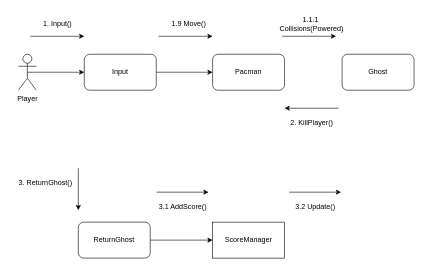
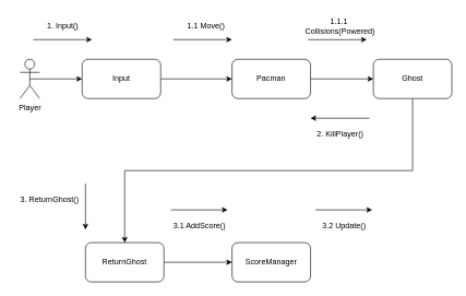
  <mxCell id="0" />
  <mxCell id="1" parent="0" />
  <mxCell id="2" style="edgeStyle=orthogonalEdgeStyle;rounded=0;orthogonalLoop=1;jettySize=auto;html=1;exitX=1;exitY=0.5;exitDx=0;exitDy=0;entryX=0;entryY=0.5;entryDx=0;entryDy=0;" edge="1" parent="1" source="3" target="7"><mxGeometry relative="1" as="geometry" /></mxCell>
- <mxCell id="3" value="Input" style="rounded=1;whiteSpace=wrap;html=1;" vertex="1" parent="1"><mxGeometry x="140" y="90" width="120" height="60" as="geometry" /></mxCell>
+ <mxCell id="3" value="Input" style="rounded=1;whiteSpace=wrap;html=1;" vertex="1" parent="1"><mxGeometry x="125" y="90" width="120" height="60" as="geometry" /></mxCell>
  <mxCell id="4" style="edgeStyle=orthogonalEdgeStyle;rounded=0;orthogonalLoop=1;jettySize=auto;html=1;exitX=0.5;exitY=0.5;exitDx=0;exitDy=0;exitPerimeter=0;entryX=0;entryY=0.5;entryDx=0;entryDy=0;" edge="1" parent="1" source="5" target="3"><mxGeometry relative="1" as="geometry" /></mxCell>
  <mxCell id="5" value="Player" style="shape=umlActor;verticalLabelPosition=bottom;verticalAlign=top;html=1;outlineConnect=0;" vertex="1" parent="1"><mxGeometry x="30" y="90" width="30" height="60" as="geometry" /></mxCell>
+ <mxCell id="6" style="edgeStyle=orthogonalEdgeStyle;rounded=0;orthogonalLoop=1;jettySize=auto;html=1;exitX=1;exitY=0.5;exitDx=0;exitDy=0;entryX=0;entryY=0.5;entryDx=0;entryDy=0;" edge="1" parent="1" source="7" target="9"><mxGeometry relative="1" as="geometry" /></mxCell>
  <mxCell id="7" value="Pacman" style="rounded=1;whiteSpace=wrap;html=1;" vertex="1" parent="1"><mxGeometry x="354" y="90" width="120" height="60" as="geometry" /></mxCell>
+ <mxCell id="8" style="edgeStyle=orthogonalEdgeStyle;rounded=0;orthogonalLoop=1;jettySize=auto;html=1;exitX=0.5;exitY=1;exitDx=0;exitDy=0;entryX=0.5;entryY=0;entryDx=0;entryDy=0;" edge="1" parent="1" source="9" target="11"><mxGeometry relative="1" as="geometry" /></mxCell>
  <mxCell id="9" value="Ghost" style="rounded=1;whiteSpace=wrap;html=1;" vertex="1" parent="1"><mxGeometry x="570" y="90" width="120" height="60" as="geometry" /></mxCell>
  <mxCell id="10" style="edgeStyle=orthogonalEdgeStyle;rounded=0;orthogonalLoop=1;jettySize=auto;html=1;exitX=1;exitY=0.5;exitDx=0;exitDy=0;entryX=0;entryY=0.5;entryDx=0;entryDy=0;" edge="1" parent="1" source="11" target="12"><mxGeometry relative="1" as="geometry" /></mxCell>
  <mxCell id="11" value="ReturnGhost" style="rounded=1;whiteSpace=wrap;html=1;" vertex="1" parent="1"><mxGeometry x="130" y="370" width="120" height="60" as="geometry" /></mxCell>
- <mxCell id="12" value="ScoreManager" style="whiteSpace=wrap;html=1;rounded=0;" vertex="1" parent="1"><mxGeometry x="354" y="370" width="120" height="60" as="geometry" /></mxCell>
+ <mxCell id="12" value="ScoreManager" style="rounded=1;whiteSpace=wrap;html=1;" vertex="1" parent="1"><mxGeometry x="354" y="370" width="120" height="60" as="geometry" /></mxCell>
  <mxCell id="13" value="1. Input()" style="text;html=1;align=center;verticalAlign=middle;resizable=0;points=[];autosize=1;strokeColor=none;fillColor=none;" vertex="1" parent="1"><mxGeometry x="60" y="25" width="70" height="30" as="geometry" /></mxCell>
- <mxCell id="14" value="1.9 Move()" style="text;html=1;align=center;verticalAlign=middle;resizable=0;points=[];autosize=1;strokeColor=none;fillColor=none;" vertex="1" parent="1"><mxGeometry x="274" y="25" width="80" height="30" as="geometry" /></mxCell>
+ <mxCell id="14" value="1.1 Move()" style="text;html=1;align=center;verticalAlign=middle;resizable=0;points=[];autosize=1;strokeColor=none;fillColor=none;" vertex="1" parent="1"><mxGeometry x="274" y="25" width="80" height="30" as="geometry" /></mxCell>
  <mxCell id="15" value="1.1.1&amp;nbsp;&lt;div&gt;Collisions(Powered)&lt;/div&gt;" style="text;html=1;align=center;verticalAlign=middle;resizable=0;points=[];autosize=1;strokeColor=none;fillColor=none;" vertex="1" parent="1"><mxGeometry x="454" y="20" width="130" height="40" as="geometry" /></mxCell>
  <mxCell id="16" value="2. KillPlayer()" style="text;html=1;align=center;verticalAlign=middle;resizable=0;points=[];autosize=1;strokeColor=none;fillColor=none;" vertex="1" parent="1"><mxGeometry x="474" y="190" width="90" height="30" as="geometry" /></mxCell>
  <mxCell id="17" value="" style="endArrow=classic;html=1;rounded=0;" edge="1" parent="1"><mxGeometry width="50" height="50" relative="1" as="geometry"><mxPoint x="564" y="180" as="sourcePoint" /><mxPoint x="474" y="180" as="targetPoint" /></mxGeometry></mxCell>
  <mxCell id="18" value="" style="endArrow=classic;html=1;rounded=0;" edge="1" parent="1"><mxGeometry width="50" height="50" relative="1" as="geometry"><mxPoint x="470" y="60" as="sourcePoint" /><mxPoint x="560" y="60" as="targetPoint" /></mxGeometry></mxCell>
  <mxCell id="19" value="" style="endArrow=classic;html=1;rounded=0;" edge="1" parent="1"><mxGeometry width="50" height="50" relative="1" as="geometry"><mxPoint x="264" y="60" as="sourcePoint" /><mxPoint x="354" y="60" as="targetPoint" /></mxGeometry></mxCell>
  <mxCell id="20" value="" style="endArrow=classic;html=1;rounded=0;" edge="1" parent="1"><mxGeometry width="50" height="50" relative="1" as="geometry"><mxPoint x="50" y="60" as="sourcePoint" /><mxPoint x="140" y="60" as="targetPoint" /></mxGeometry></mxCell>
  <mxCell id="21" value="3. ReturnGhost()" style="text;html=1;align=center;verticalAlign=middle;resizable=0;points=[];autosize=1;strokeColor=none;fillColor=none;" vertex="1" parent="1"><mxGeometry x="20" y="290" width="110" height="30" as="geometry" /></mxCell>
  <mxCell id="22" value="3.1 AddScore()" style="text;html=1;align=center;verticalAlign=middle;resizable=0;points=[];autosize=1;strokeColor=none;fillColor=none;" vertex="1" parent="1"><mxGeometry x="254" y="330" width="100" height="30" as="geometry" /></mxCell>
  <mxCell id="23" value="" style="endArrow=classic;html=1;rounded=0;" edge="1" parent="1"><mxGeometry width="50" height="50" relative="1" as="geometry"><mxPoint x="130" y="280" as="sourcePoint" /><mxPoint x="130" y="350" as="targetPoint" /></mxGeometry></mxCell>
  <mxCell id="24" value="" style="endArrow=classic;html=1;rounded=0;" edge="1" parent="1"><mxGeometry width="50" height="50" relative="1" as="geometry"><mxPoint x="260.75" y="320" as="sourcePoint" /><mxPoint x="347.25" y="320" as="targetPoint" /></mxGeometry></mxCell>
  <mxCell id="25" value="3.2 Update()" style="text;html=1;align=center;verticalAlign=middle;resizable=0;points=[];autosize=1;strokeColor=none;fillColor=none;" vertex="1" parent="1"><mxGeometry x="480" y="330" width="90" height="30" as="geometry" /></mxCell>
  <mxCell id="26" value="" style="endArrow=classic;html=1;rounded=0;" edge="1" parent="1"><mxGeometry width="50" height="50" relative="1" as="geometry"><mxPoint x="481.75" y="320" as="sourcePoint" /><mxPoint x="568.25" y="320" as="targetPoint" /></mxGeometry></mxCell>
